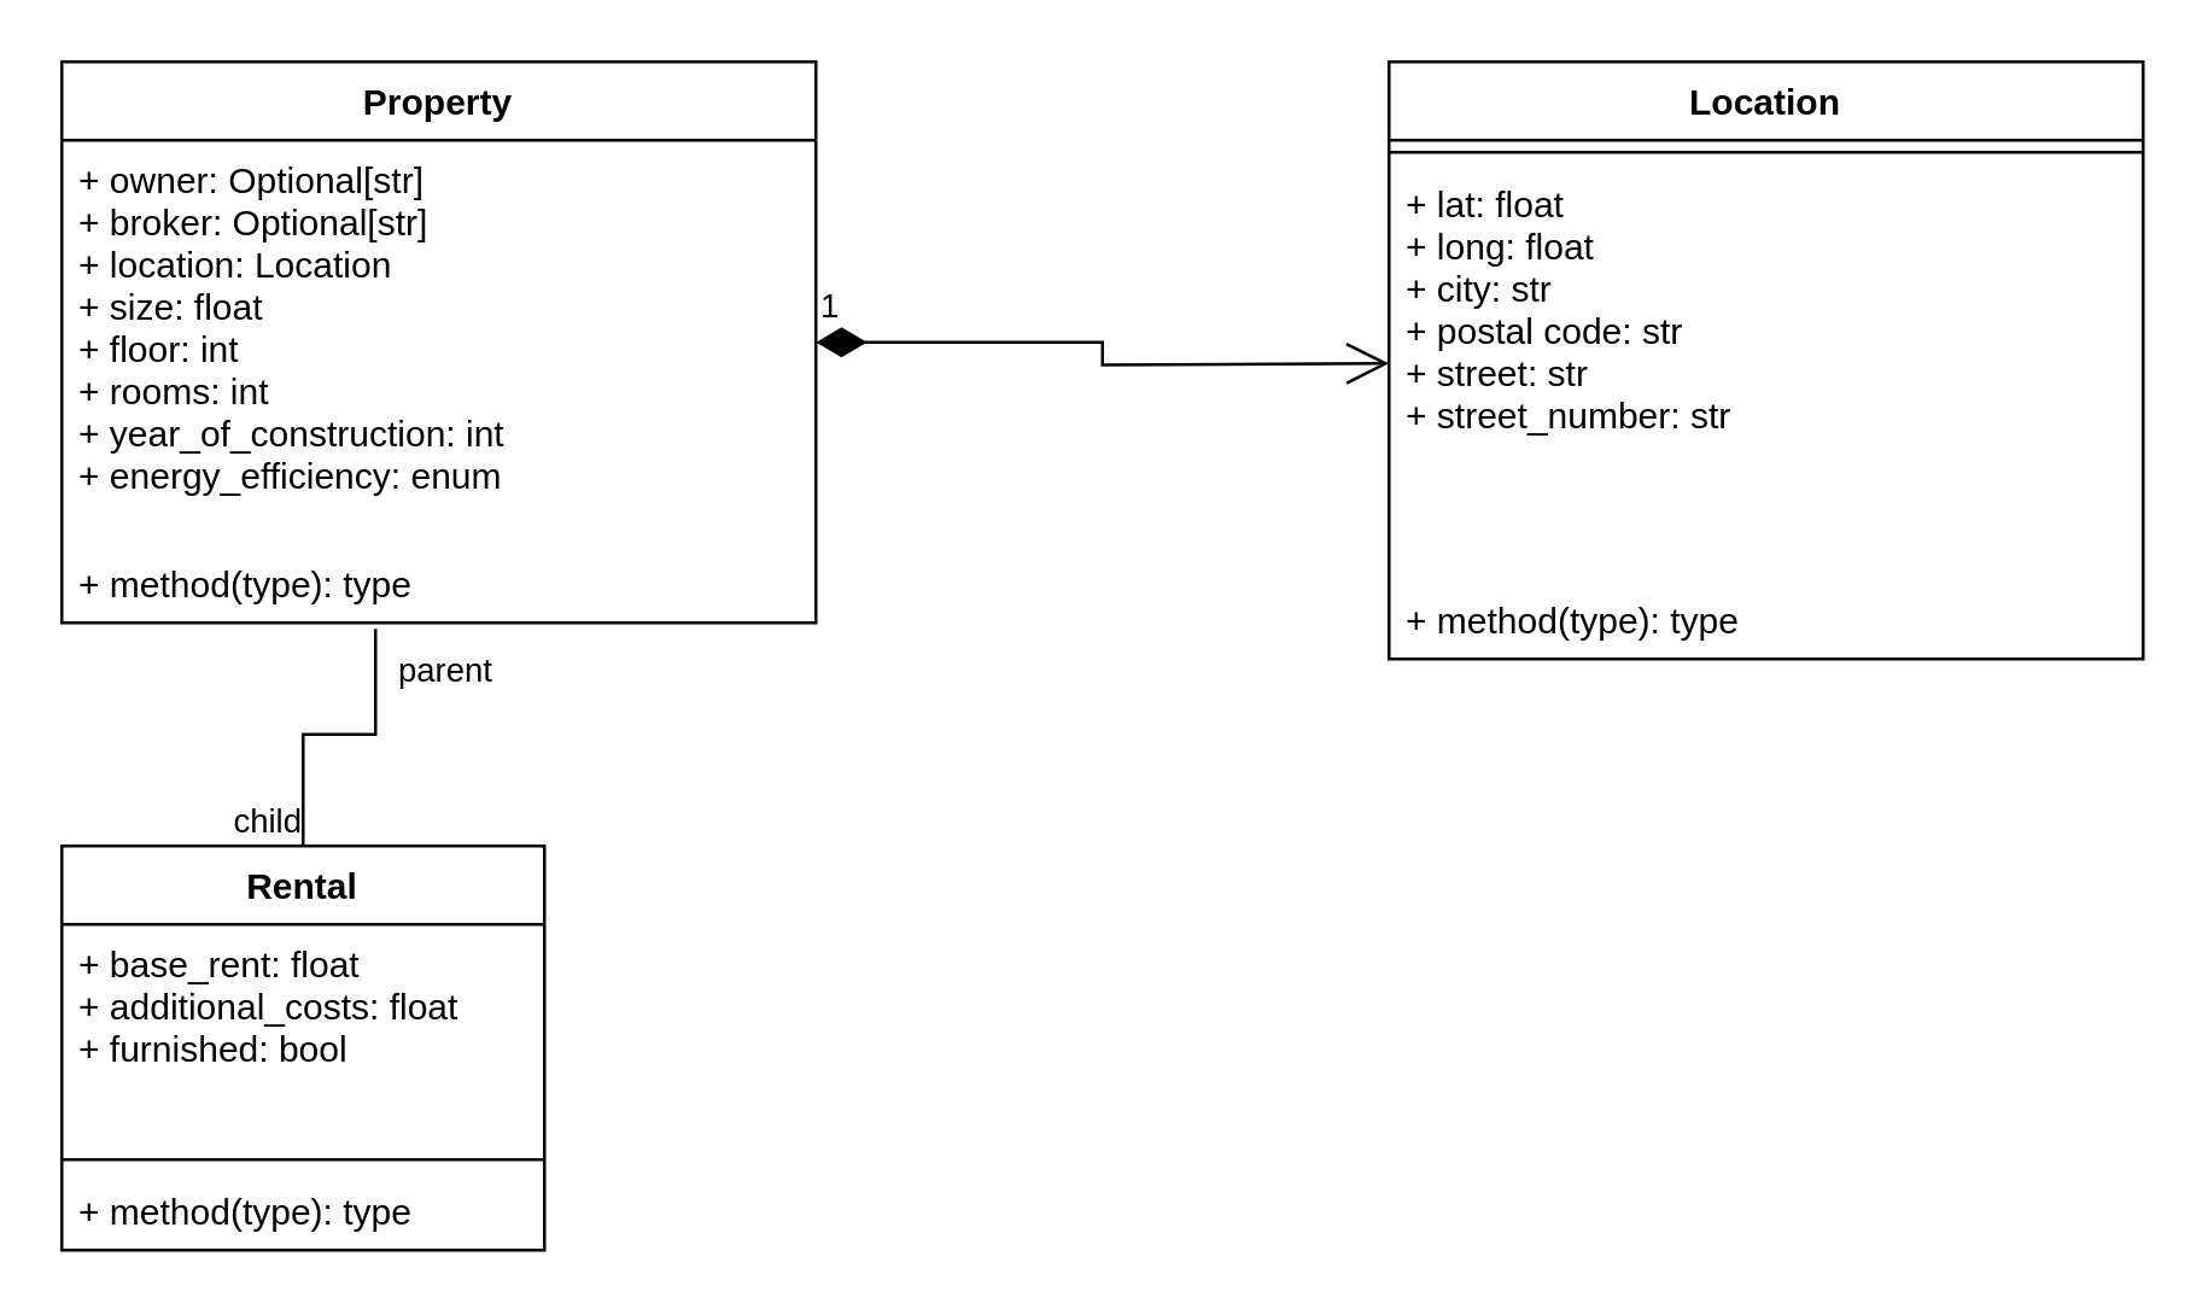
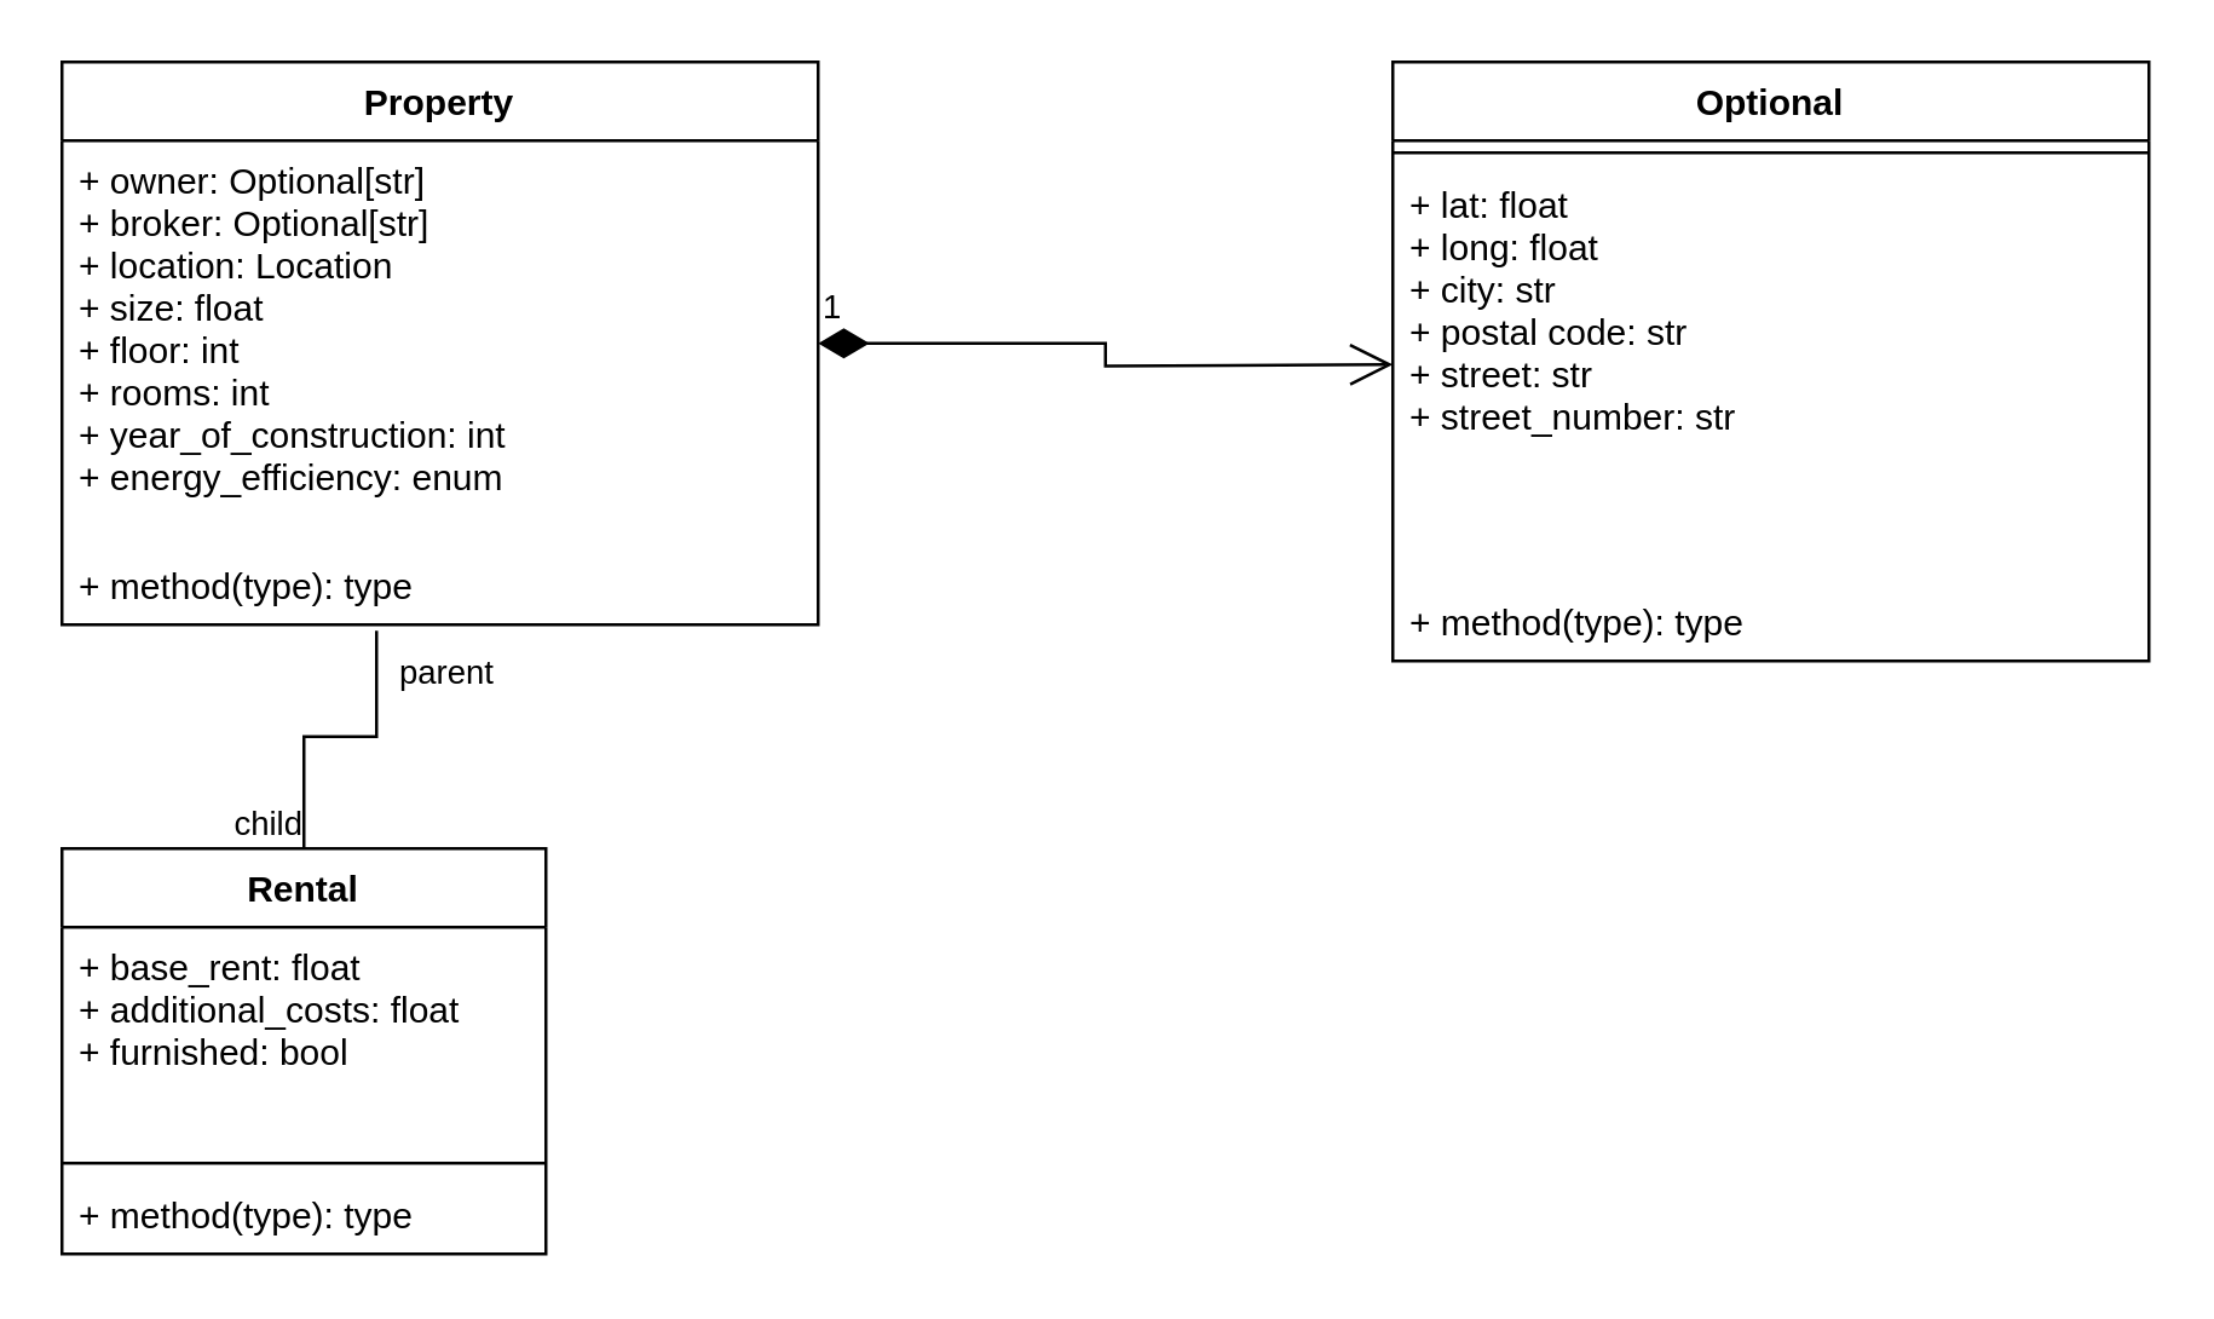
  <mxCell id="0" />
  <mxCell id="1" parent="0" />
  <mxCell id="2" value="Property" style="swimlane;fontStyle=1;align=center;verticalAlign=top;childLayout=stackLayout;horizontal=1;startSize=26;horizontalStack=0;resizeParent=1;resizeParentMax=0;resizeLast=0;collapsible=1;marginBottom=0;" vertex="1" parent="1"><mxGeometry x="20" y="20" width="250" height="186" as="geometry" /></mxCell>
  <mxCell id="3" value="+ owner: Optional[str]&#10;+ broker: Optional[str]&#10;+ location: Location&#10;+ size: float&#10;+ floor: int&#10;+ rooms: int&#10;+ year_of_construction: int&#10;+ energy_efficiency: enum" style="text;strokeColor=none;fillColor=none;align=left;verticalAlign=top;spacingLeft=4;spacingRight=4;overflow=hidden;rotatable=0;points=[[0,0.5],[1,0.5]];portConstraint=eastwest;" vertex="1" parent="2"><mxGeometry y="26" width="250" height="134" as="geometry" /></mxCell>
  <mxCell id="4" value="" style="line;strokeWidth=1;fillColor=none;align=left;verticalAlign=middle;spacingTop=-1;spacingLeft=3;spacingRight=3;rotatable=0;labelPosition=right;points=[];portConstraint=eastwest;" vertex="1" parent="2"><mxGeometry y="160" width="250" as="geometry" /></mxCell>
  <mxCell id="5" value="+ method(type): type" style="text;strokeColor=none;fillColor=none;align=left;verticalAlign=top;spacingLeft=4;spacingRight=4;overflow=hidden;rotatable=0;points=[[0,0.5],[1,0.5]];portConstraint=eastwest;" vertex="1" parent="2"><mxGeometry y="160" width="250" height="26" as="geometry" /></mxCell>
- <mxCell id="6" value="Location" style="swimlane;fontStyle=1;align=center;verticalAlign=top;childLayout=stackLayout;horizontal=1;startSize=26;horizontalStack=0;resizeParent=1;resizeParentMax=0;resizeLast=0;collapsible=1;marginBottom=0;" vertex="1" parent="1"><mxGeometry x="460" y="20" width="250" height="198" as="geometry" /></mxCell>
+ <mxCell id="6" value="Optional" style="swimlane;fontStyle=1;align=center;verticalAlign=top;childLayout=stackLayout;horizontal=1;startSize=26;horizontalStack=0;resizeParent=1;resizeParentMax=0;resizeLast=0;collapsible=1;marginBottom=0;" vertex="1" parent="1"><mxGeometry x="460" y="20" width="250" height="198" as="geometry" /></mxCell>
  <mxCell id="7" value="" style="line;strokeWidth=1;fillColor=none;align=left;verticalAlign=middle;spacingTop=-1;spacingLeft=3;spacingRight=3;rotatable=0;labelPosition=right;points=[];portConstraint=eastwest;" vertex="1" parent="6"><mxGeometry y="26" width="250" height="8" as="geometry" /></mxCell>
  <mxCell id="8" value="+ lat: float&#10;+ long: float&#10;+ city: str&#10;+ postal code: str&#10;+ street: str&#10;+ street_number: str&#10;" style="text;strokeColor=none;fillColor=none;align=left;verticalAlign=top;spacingLeft=4;spacingRight=4;overflow=hidden;rotatable=0;points=[[0,0.5],[1,0.5]];portConstraint=eastwest;" vertex="1" parent="6"><mxGeometry y="34" width="250" height="138" as="geometry" /></mxCell>
  <mxCell id="9" value="+ method(type): type" style="text;strokeColor=none;fillColor=none;align=left;verticalAlign=top;spacingLeft=4;spacingRight=4;overflow=hidden;rotatable=0;points=[[0,0.5],[1,0.5]];portConstraint=eastwest;" vertex="1" parent="6"><mxGeometry y="172" width="250" height="26" as="geometry" /></mxCell>
  <mxCell id="10" value="1" style="endArrow=open;html=1;endSize=12;startArrow=diamondThin;startSize=14;startFill=1;edgeStyle=orthogonalEdgeStyle;align=left;verticalAlign=bottom;rounded=0;" edge="1" parent="1" source="3"><mxGeometry x="-1" y="3" relative="1" as="geometry"><mxPoint x="320" y="410" as="sourcePoint" /><mxPoint x="460" y="120" as="targetPoint" /></mxGeometry></mxCell>
  <mxCell id="11" value="Rental" style="swimlane;fontStyle=1;align=center;verticalAlign=top;childLayout=stackLayout;horizontal=1;startSize=26;horizontalStack=0;resizeParent=1;resizeParentMax=0;resizeLast=0;collapsible=1;marginBottom=0;" vertex="1" parent="1"><mxGeometry x="20" y="280" width="160" height="134" as="geometry" /></mxCell>
  <mxCell id="12" value="+ base_rent: float&#10;+ additional_costs: float&#10;+ furnished: bool&#10;" style="text;strokeColor=none;fillColor=none;align=left;verticalAlign=top;spacingLeft=4;spacingRight=4;overflow=hidden;rotatable=0;points=[[0,0.5],[1,0.5]];portConstraint=eastwest;" vertex="1" parent="11"><mxGeometry y="26" width="160" height="74" as="geometry" /></mxCell>
  <mxCell id="13" value="" style="line;strokeWidth=1;fillColor=none;align=left;verticalAlign=middle;spacingTop=-1;spacingLeft=3;spacingRight=3;rotatable=0;labelPosition=right;points=[];portConstraint=eastwest;" vertex="1" parent="11"><mxGeometry y="100" width="160" height="8" as="geometry" /></mxCell>
  <mxCell id="14" value="+ method(type): type" style="text;strokeColor=none;fillColor=none;align=left;verticalAlign=top;spacingLeft=4;spacingRight=4;overflow=hidden;rotatable=0;points=[[0,0.5],[1,0.5]];portConstraint=eastwest;" vertex="1" parent="11"><mxGeometry y="108" width="160" height="26" as="geometry" /></mxCell>
  <mxCell id="15" value="" style="endArrow=none;html=1;edgeStyle=orthogonalEdgeStyle;rounded=0;exitX=0.416;exitY=1.077;exitDx=0;exitDy=0;exitPerimeter=0;" edge="1" parent="1" source="5" target="11"><mxGeometry relative="1" as="geometry"><mxPoint x="320" y="320" as="sourcePoint" /><mxPoint x="480" y="320" as="targetPoint" /><Array as="points"><mxPoint x="124" y="243" /><mxPoint x="100" y="243" /></Array></mxGeometry></mxCell>
  <mxCell id="16" value="parent" style="edgeLabel;resizable=0;html=1;align=left;verticalAlign=bottom;" connectable="0" vertex="1" parent="15"><mxGeometry x="-1" relative="1" as="geometry"><mxPoint x="6" y="22" as="offset" /></mxGeometry></mxCell>
  <mxCell id="17" value="child" style="edgeLabel;resizable=0;html=1;align=right;verticalAlign=bottom;" connectable="0" vertex="1" parent="15"><mxGeometry x="1" relative="1" as="geometry" /></mxCell>
